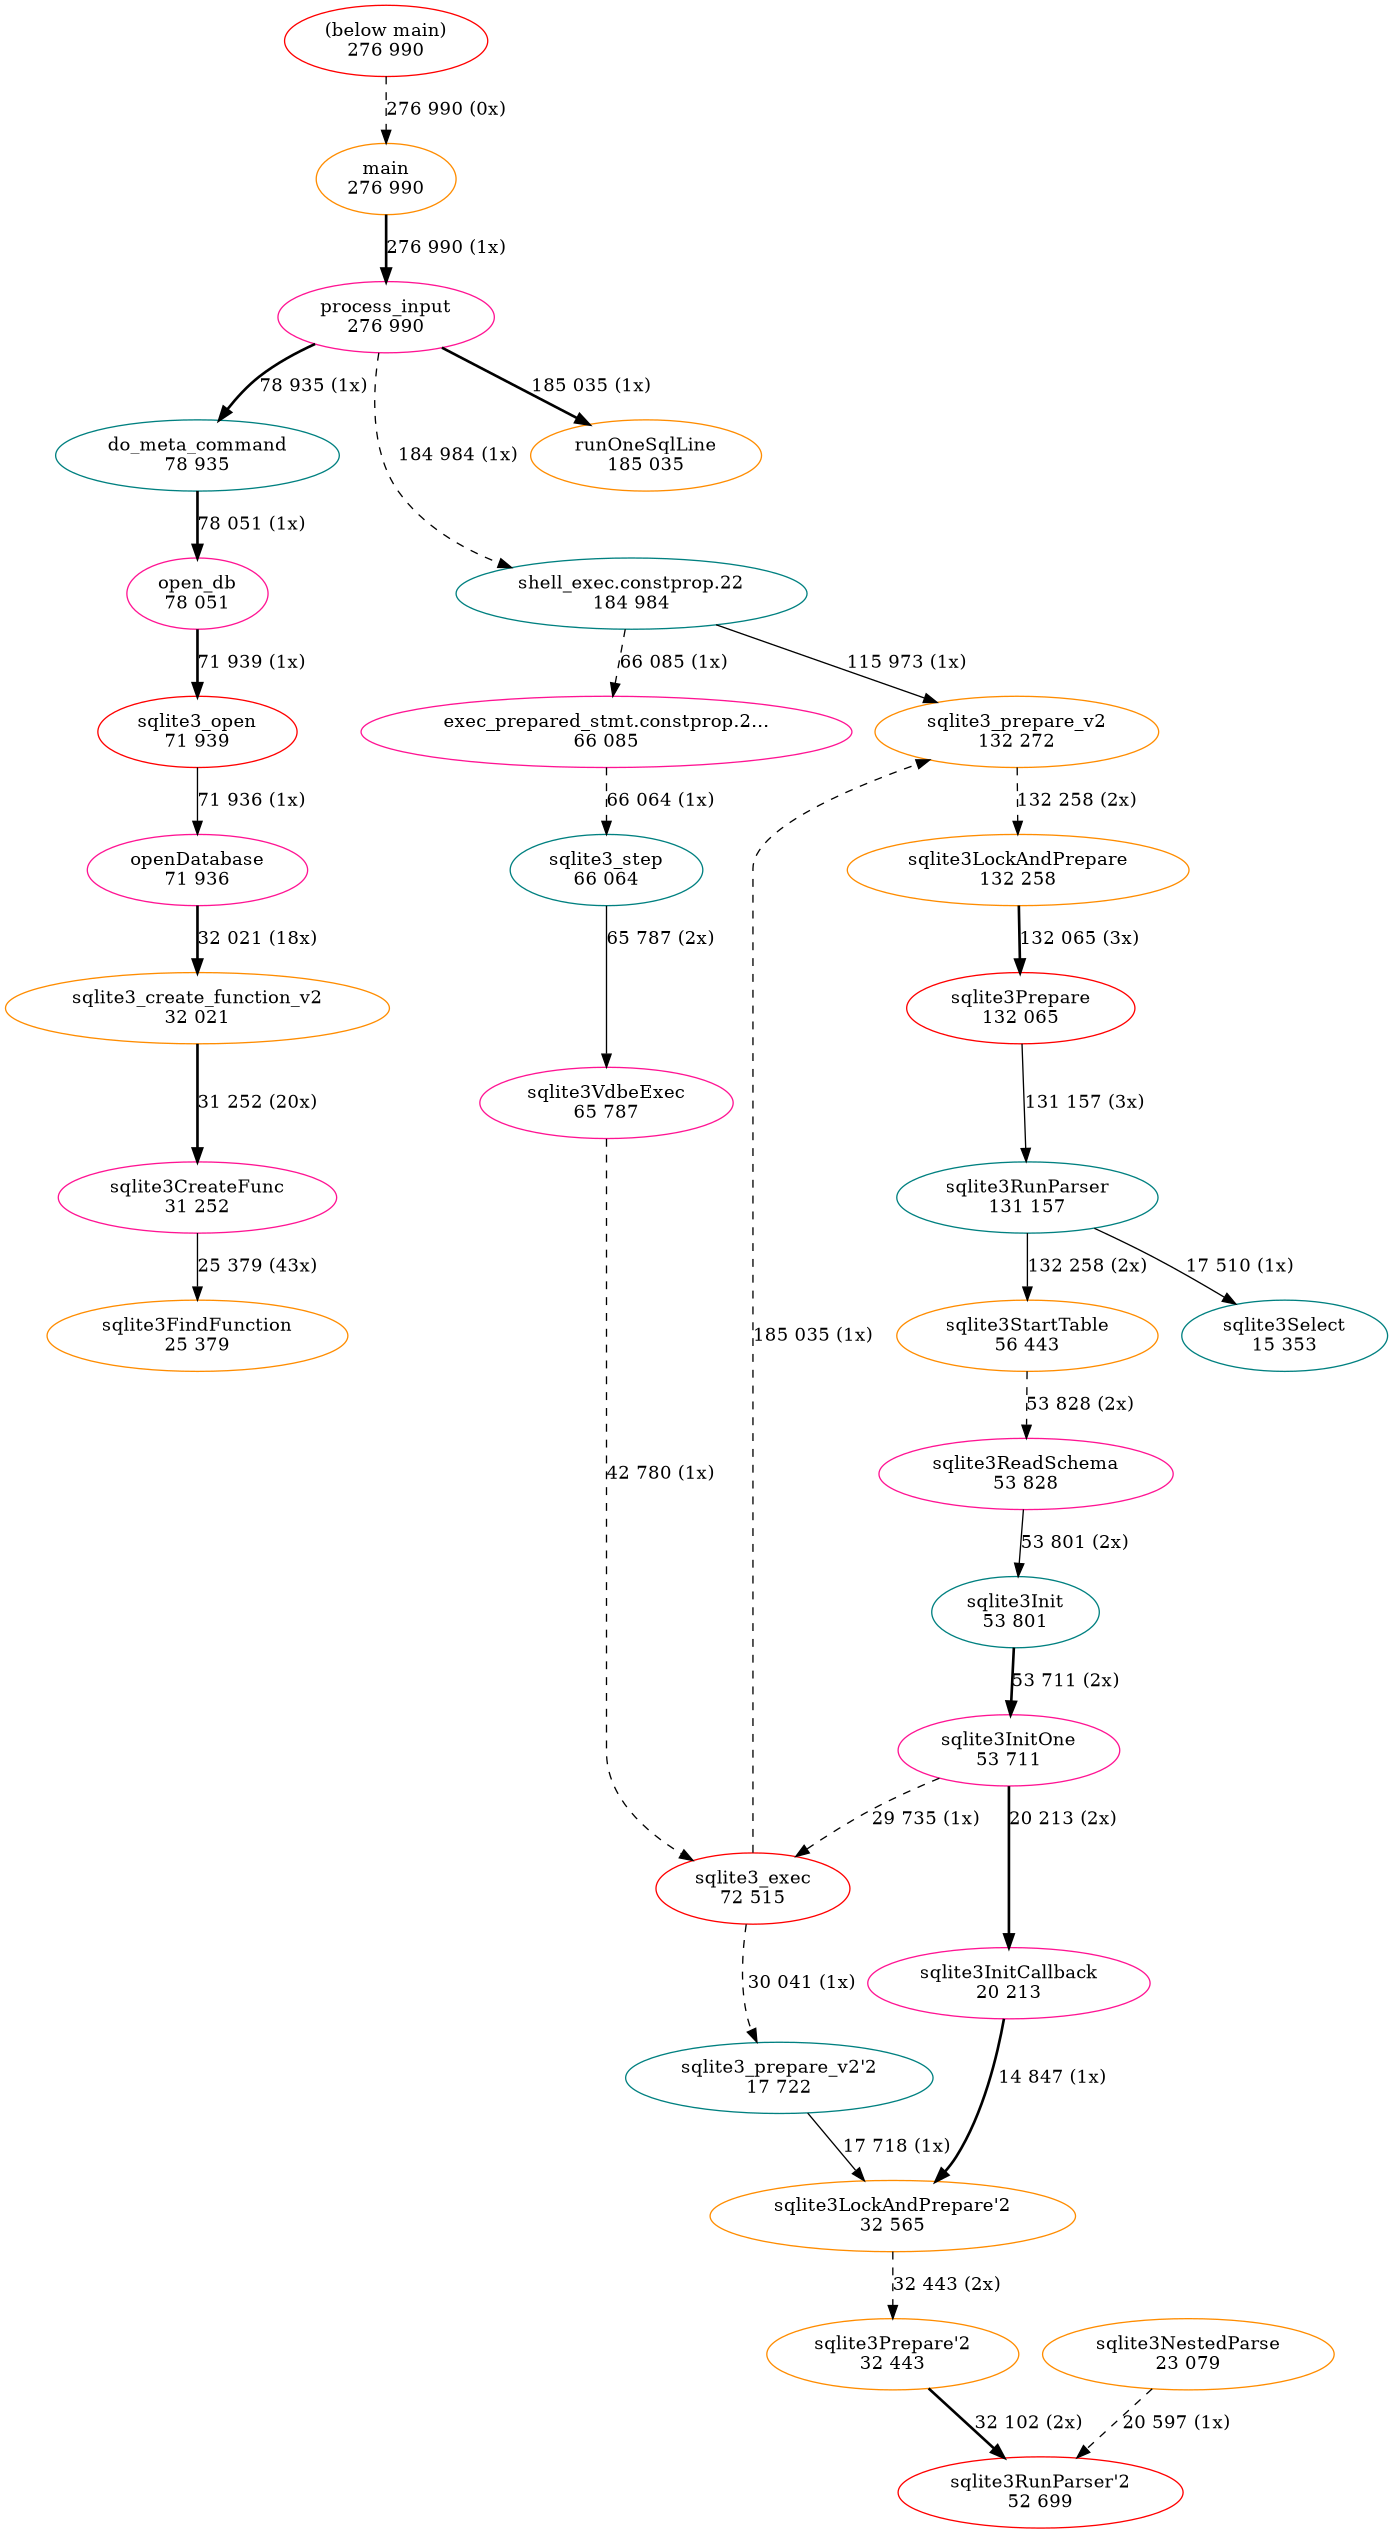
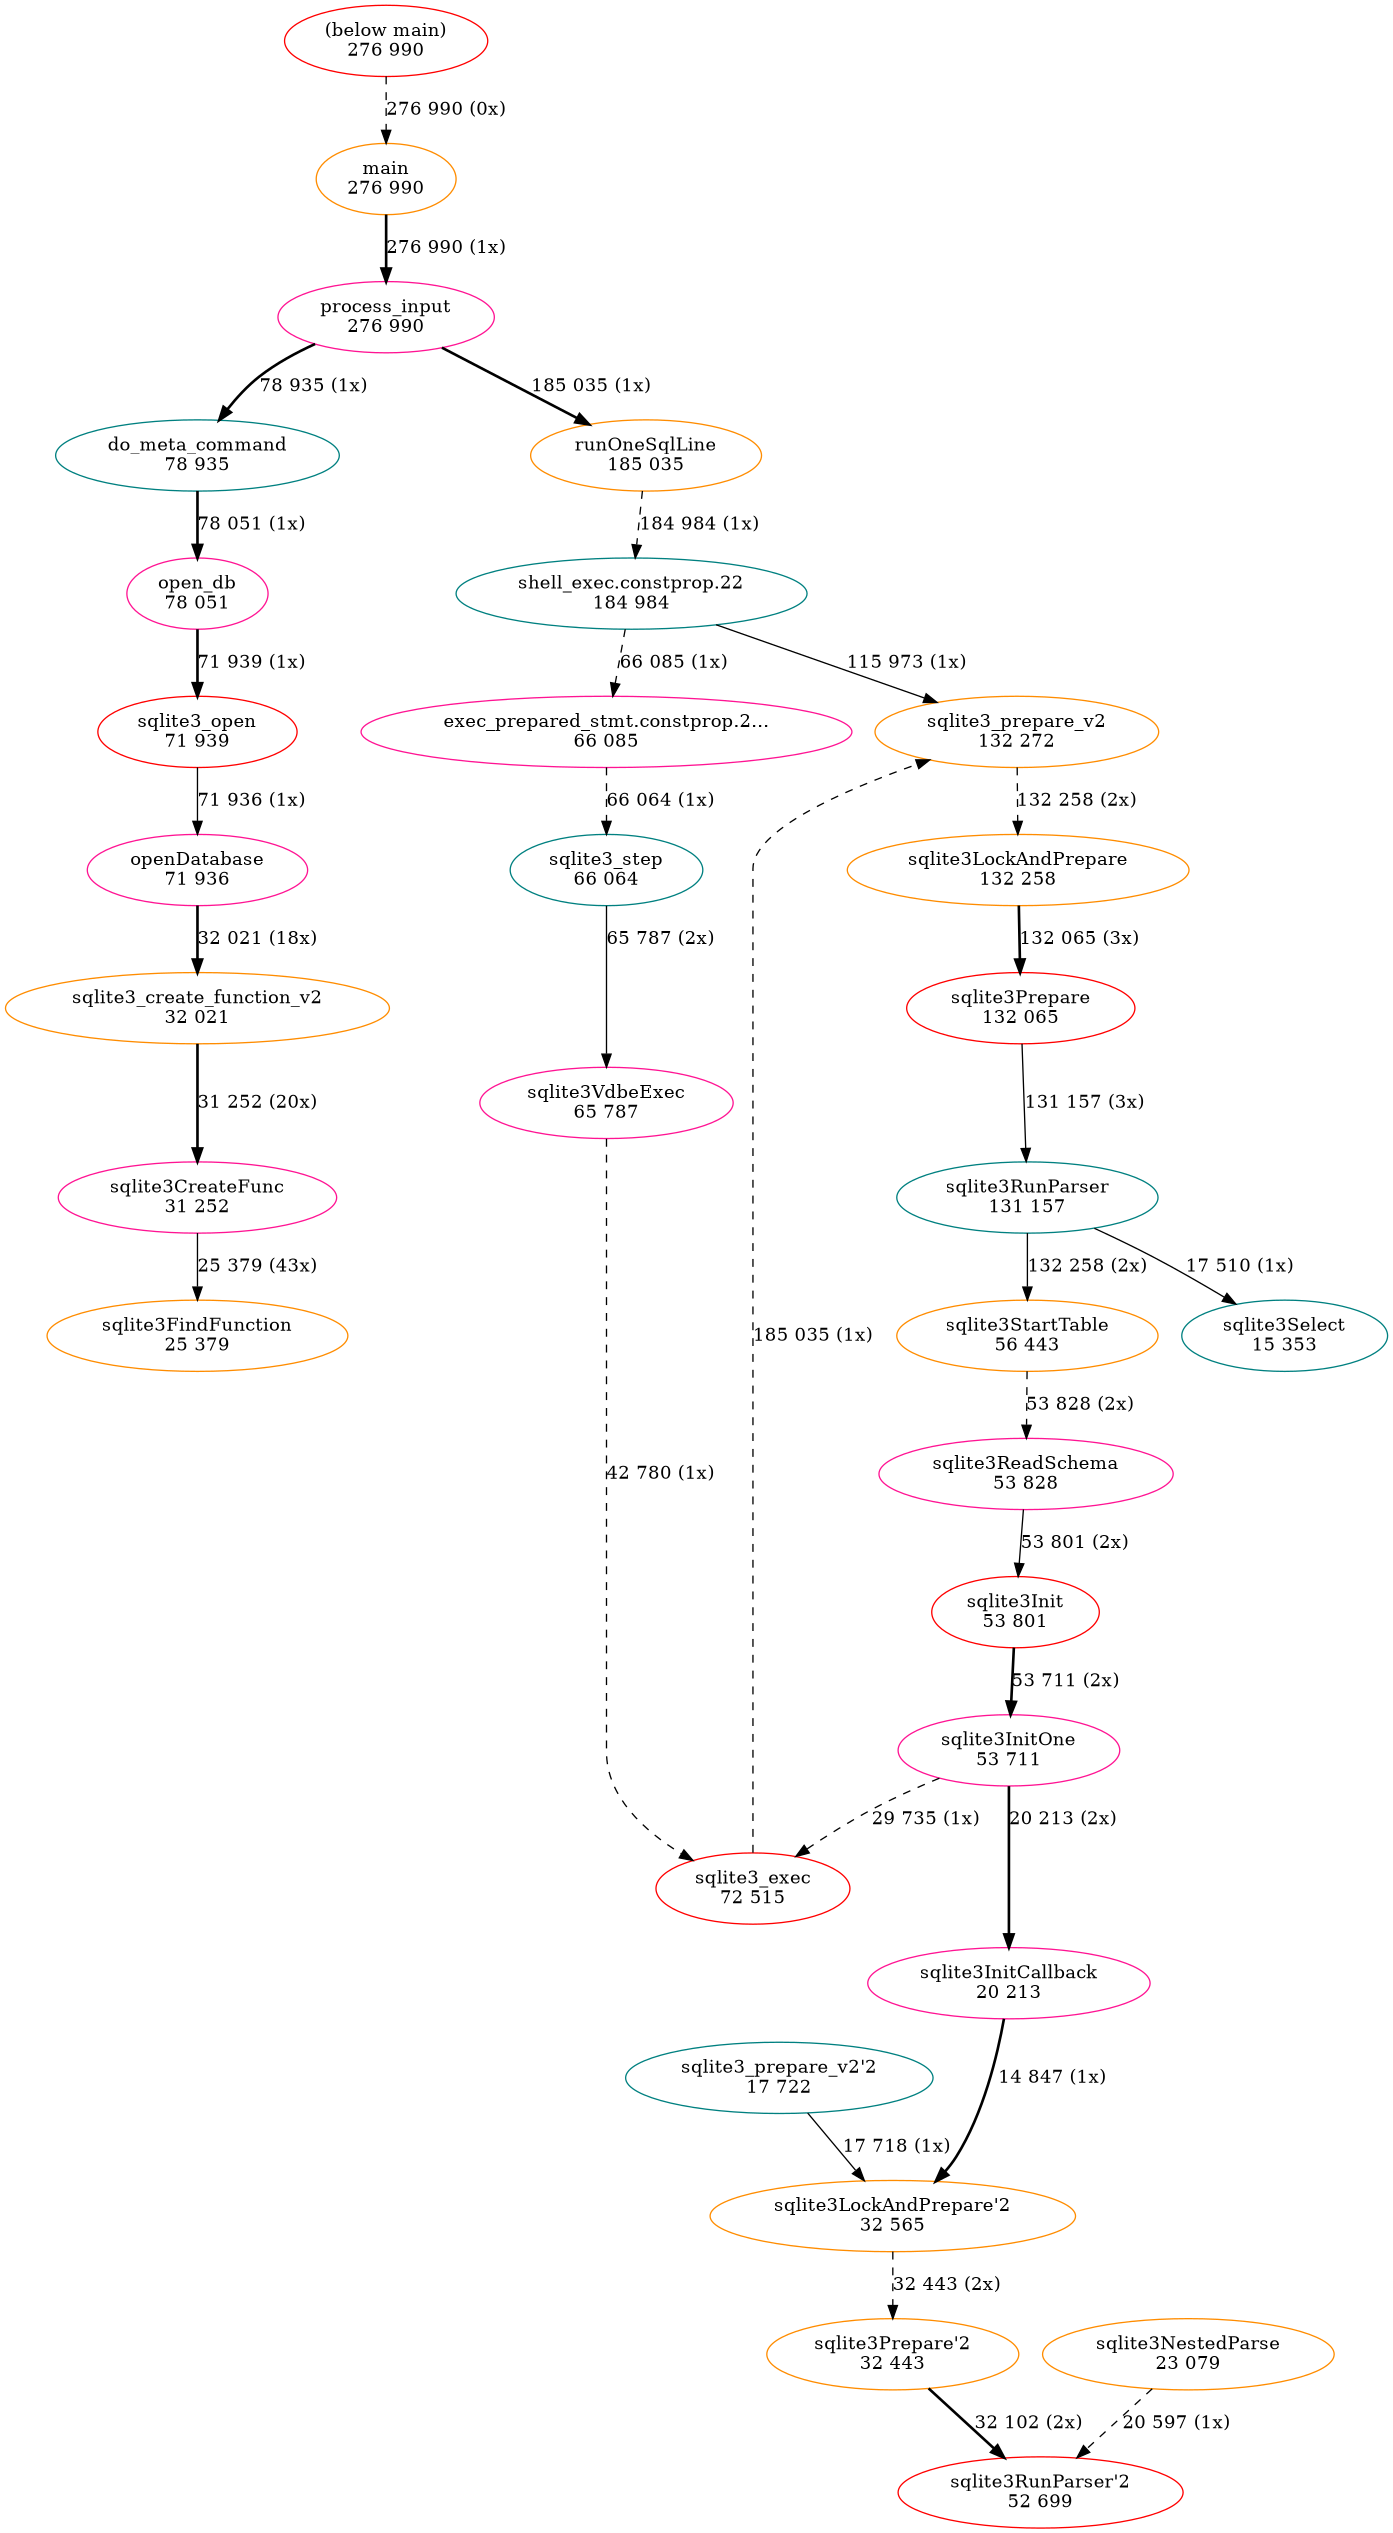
  digraph {
    node [color=darkorange]
    edge [style=bold weight=2]
    n1 [color=deeppink label="openDatabase\n71 936"]
    n2 [label="sqlite3_create_function_v2\n32 021"]
    n3 [color=deeppink label="sqlite3CreateFunc\n31 252"]
    n4 [color=deeppink label="sqlite3VdbeExec\n65 787"]
    n5 [color=red label="sqlite3_exec\n72 515"]
    n6 [label="sqlite3_prepare_v2\n132 272"]
    n7 [color=teal label="sqlite3_prepare_v2'2\n17 722"]
    n8 [label="sqlite3FindFunction\n25 379"]
    n9 [label="sqlite3StartTable\n56 443"]
    n10 [color=deeppink label="sqlite3ReadSchema\n53 828"]
-   n11 [color=teal label="sqlite3Init\n53 801"]
+   n11 [color=red label="sqlite3Init\n53 801"]
    n12 [color=deeppink label="sqlite3InitOne\n53 711"]
    n13 [label="sqlite3LockAndPrepare\n132 258"]
    n14 [label="sqlite3LockAndPrepare'2\n32 565"]
    n15 [color=deeppink label="sqlite3InitCallback\n20 213"]
    n16 [color=red label="sqlite3Prepare\n132 065"]
    n17 [label="sqlite3Prepare'2\n32 443"]
    n18 [color=teal label="sqlite3_step\n66 064"]
    n19 [label="main\n276 990"]
    n20 [color=deeppink label="process_input\n276 990"]
    n21 [label="runOneSqlLine\n185 035"]
    n22 [color=teal label="do_meta_command\n78 935"]
    n23 [color=teal label="shell_exec.constprop.22\n184 984"]
    n24 [color=deeppink label="open_db\n78 051"]
    n25 [color=teal label="sqlite3RunParser\n131 157"]
    n26 [color=teal label="sqlite3Select\n15 353"]
    n27 [color=red label="sqlite3RunParser'2\n52 699"]
    n28 [color=red label="sqlite3_open\n71 939"]
    n29 [label="sqlite3NestedParse\n23 079"]
    n30 [color=deeppink label="exec_prepared_stmt.constprop.2...\n66 085"]
    n31 [color=red label="(below main)\n276 990"]
    n1 -> n2 [label="32 021 (18x)"]
    n2 -> n3 [label="31 252 (20x)"]
    n3 -> n8 [label="25 379 (43x)" style=solid]
    n4 -> n5 [label="42 780 (1x)" style=dashed]
    n5 -> n6 [label="185 035 (1x)" style=dashed]
-   n5 -> n7 [label="30 041 (1x)" style=dashed]
    n6 -> n13 [label="132 258 (2x)" style=dashed]
    n7 -> n14 [label="17 718 (1x)" style=solid]
    n9 -> n10 [label="53 828 (2x)" style=dashed]
    n10 -> n11 [label="53 801 (2x)" style=solid]
    n11 -> n12 [label="53 711 (2x)"]
    n12 -> n5 [label="29 735 (1x)" style=dashed]
    n12 -> n15 [label="20 213 (2x)"]
    n13 -> n16 [label="132 065 (3x)"]
    n14 -> n17 [label="32 443 (2x)" style=dashed]
    n15 -> n14 [label="14 847 (1x)"]
    n16 -> n25 [label="131 157 (3x)" style=solid]
    n17 -> n27 [label="32 102 (2x)"]
    n18 -> n4 [label="65 787 (2x)" style=solid]
    n19 -> n20 [label="276 990 (1x)"]
    n20 -> n21 [label="185 035 (1x)"]
    n20 -> n22 [label="78 935 (1x)"]
-   n20 -> n23 [label="184 984 (1x)" style=dashed]
+   n21 -> n23 [label="184 984 (1x)" style=dashed]
    n22 -> n24 [label="78 051 (1x)"]
    n23 -> n6 [label="115 973 (1x)" style=solid]
    n23 -> n30 [label="66 085 (1x)" style=dashed]
    n24 -> n28 [label="71 939 (1x)"]
    n25 -> n9 [label="132 258 (2x)" style=solid]
    n25 -> n26 [label="17 510 (1x)" style=solid]
    n28 -> n1 [label="71 936 (1x)" style=solid]
    n29 -> n27 [label="20 597 (1x)" style=dashed]
    n30 -> n18 [label="66 064 (1x)" style=dashed]
    n31 -> n19 [label="276 990 (0x)" style=dashed]
  }
